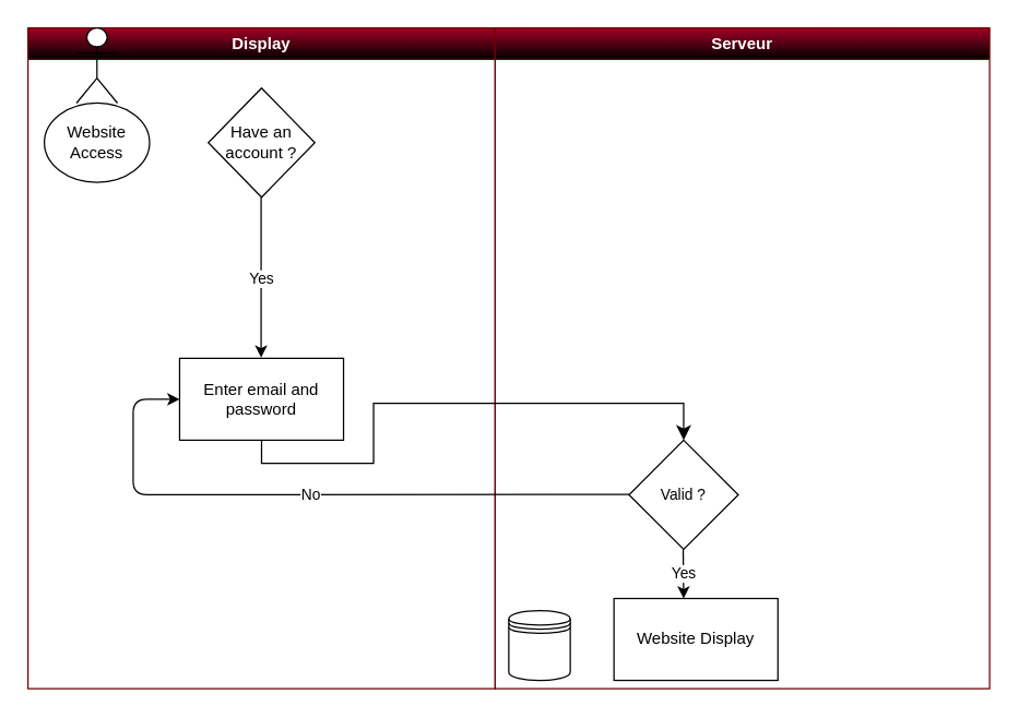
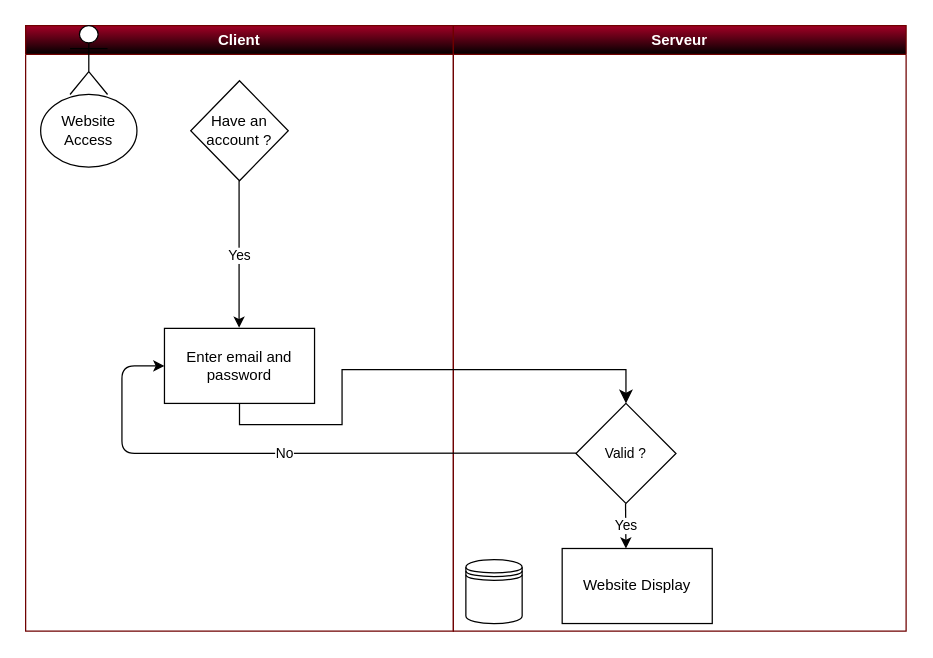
  <mxCell id="0" />
  <mxCell id="1" parent="0" />
- <mxCell id="2" value="Display" style="swimlane;whiteSpace=wrap;html=1;fillColor=#a20025;fontColor=#ffffff;strokeColor=#6F0000;gradientColor=#000000;swimlaneFillColor=default;" parent="1" vertex="1"><mxGeometry x="20" y="20" width="342" height="484" as="geometry" /></mxCell>
+ <mxCell id="2" value="Client" style="swimlane;whiteSpace=wrap;html=1;fillColor=#a20025;fontColor=#ffffff;strokeColor=#6F0000;gradientColor=#000000;swimlaneFillColor=default;" parent="1" vertex="1"><mxGeometry x="20" y="20" width="342" height="484" as="geometry" /></mxCell>
  <mxCell id="3" value="" style="shape=umlActor;verticalLabelPosition=bottom;verticalAlign=top;html=1;outlineConnect=0;" parent="2" vertex="1"><mxGeometry x="35.5" width="30" height="55" as="geometry" /></mxCell>
  <mxCell id="4" value="Website Access" style="ellipse;whiteSpace=wrap;html=1;" parent="2" vertex="1"><mxGeometry x="12" y="55" width="77" height="58" as="geometry" /></mxCell>
  <mxCell id="5" value="Have an account ?" style="rhombus;whiteSpace=wrap;html=1;" parent="2" vertex="1"><mxGeometry x="132" y="44" width="78" height="80" as="geometry" /></mxCell>
  <mxCell id="6" value="" style="endArrow=classic;html=1;" parent="2" edge="1"><mxGeometry relative="1" as="geometry"><mxPoint x="170.66" y="124.0" as="sourcePoint" /><mxPoint x="170.66" y="241.48" as="targetPoint" /></mxGeometry></mxCell>
  <mxCell id="7" value="Yes" style="edgeLabel;resizable=0;html=1;align=center;verticalAlign=middle;fontSize=11;" parent="6" connectable="0" vertex="1"><mxGeometry relative="1" as="geometry" /></mxCell>
  <mxCell id="8" value="Enter email and password&lt;span style=&quot;color: rgba(0, 0, 0, 0); font-family: monospace; font-size: 0px; text-align: start;&quot;&gt;%3CmxGraphModel%3E%3Croot%3E%3CmxCell%20id%3D%220%22%2F%3E%3CmxCell%20id%3D%221%22%20parent%3D%220%22%2F%3E%3CmxCell%20id%3D%222%22%20value%3D%22Create%20account%20Form%22%20style%3D%22rounded%3D0%3BwhiteSpace%3Dwrap%3Bhtml%3D1%3B%22%20vertex%3D%221%22%20parent%3D%221%22%3E%3CmxGeometry%20x%3D%22517.0%22%20y%3D%22185%22%20width%3D%22120%22%20height%3D%2260%22%20as%3D%22geometry%22%2F%3E%3C%2FmxCell%3E%3C%2Froot%3E%3C%2FmxGraphModel%3E&lt;/span&gt;" style="rounded=0;whiteSpace=wrap;html=1;" parent="2" vertex="1"><mxGeometry x="111.0" y="242" width="120" height="60" as="geometry" /></mxCell>
  <mxCell id="9" value="Serveur" style="swimlane;whiteSpace=wrap;html=1;fillColor=#a20025;fontColor=#ffffff;strokeColor=#6F0000;gradientColor=#000000;swimlaneFillColor=default;" parent="1" vertex="1"><mxGeometry x="362" y="20" width="362" height="484" as="geometry" /></mxCell>
  <mxCell id="10" value="" style="shape=datastore;whiteSpace=wrap;html=1;" parent="9" vertex="1"><mxGeometry x="10" y="427" width="45" height="51" as="geometry" /></mxCell>
  <mxCell id="11" value="Website Display" style="rounded=0;whiteSpace=wrap;html=1;" parent="9" vertex="1"><mxGeometry x="87.0" y="418" width="120" height="60" as="geometry" /></mxCell>
  <mxCell id="12" value="Valid ?" style="rhombus;whiteSpace=wrap;html=1;fontSize=11;" parent="9" vertex="1"><mxGeometry x="98" y="302" width="80" height="80" as="geometry" /></mxCell>
  <mxCell id="13" value="" style="endArrow=classic;html=1;entryX=0;entryY=0.5;entryDx=0;entryDy=0;" parent="9" target="8" edge="1"><mxGeometry relative="1" as="geometry"><mxPoint x="98.0" y="341.652" as="sourcePoint" /><mxPoint x="-121" y="342.17" as="targetPoint" /><Array as="points"><mxPoint x="-265" y="342" /><mxPoint x="-265" y="272" /></Array></mxGeometry></mxCell>
  <mxCell id="14" value="No" style="edgeLabel;resizable=0;html=1;align=center;verticalAlign=middle;" parent="13" connectable="0" vertex="1"><mxGeometry relative="1" as="geometry" /></mxCell>
  <mxCell id="15" value="" style="endArrow=classic;html=1;" parent="9" edge="1"><mxGeometry relative="1" as="geometry"><mxPoint x="137.66" y="382" as="sourcePoint" /><mxPoint x="138" y="418" as="targetPoint" /></mxGeometry></mxCell>
  <mxCell id="16" value="Yes" style="edgeLabel;resizable=0;html=1;align=center;verticalAlign=middle;fontSize=11;" parent="15" connectable="0" vertex="1"><mxGeometry relative="1" as="geometry" /></mxCell>
  <mxCell id="17" value="" style="edgeStyle=segmentEdgeStyle;endArrow=classic;html=1;curved=0;rounded=0;endSize=8;startSize=8;fontSize=11;exitX=0.5;exitY=1;exitDx=0;exitDy=0;entryX=0.5;entryY=0;entryDx=0;entryDy=0;" parent="1" source="8" target="12" edge="1"><mxGeometry width="50" height="50" relative="1" as="geometry"><mxPoint x="152" y="383" as="sourcePoint" /><mxPoint x="460" y="361" as="targetPoint" /><Array as="points"><mxPoint x="191" y="339" /><mxPoint x="273" y="339" /><mxPoint x="273" y="295" /><mxPoint x="500" y="295" /></Array></mxGeometry></mxCell>
